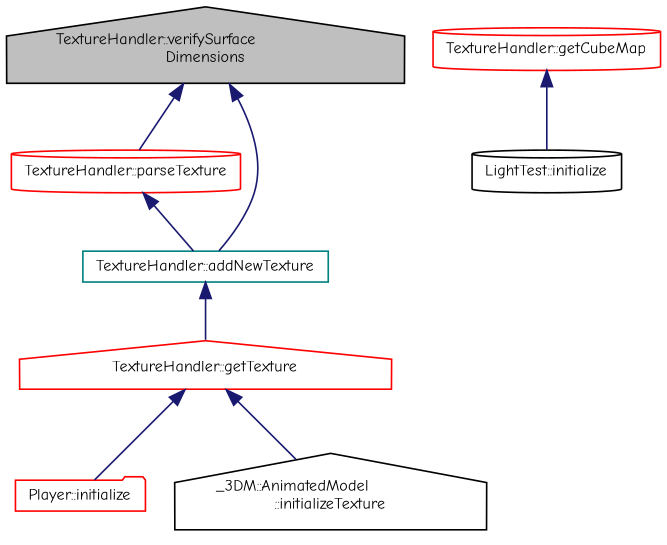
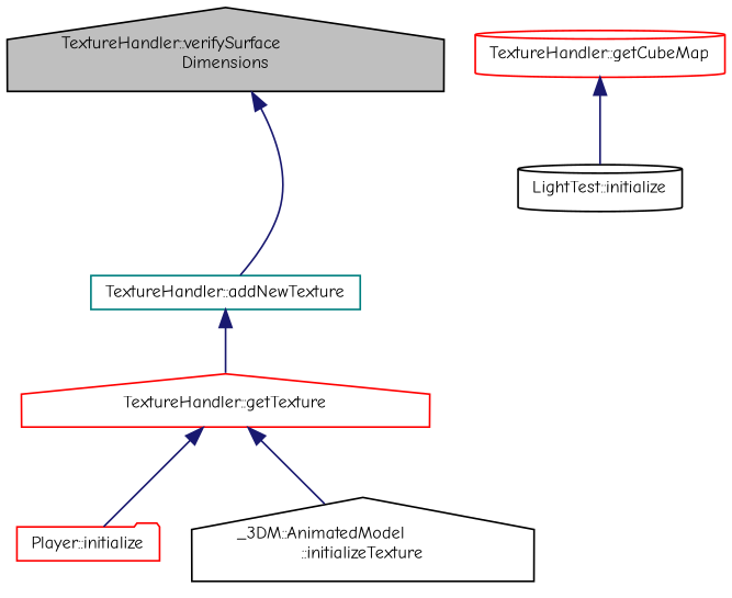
  digraph {
    fontname="Comic Neue"
    rankdir=TB
    node [color=red fillcolor=white fontname="Comic Neue" fontsize=10 shape=house style=filled]
    edge [color=midnightblue dir=back fontname="Comic Neue" fontsize=10 labelfontname=Helvetica labelfontsize=10 style=solid]
    n1 [color=black fillcolor=grey75 fontcolor=black height=0.2 label="TextureHandler::verifySurface\lDimensions" width=0.4]
-   n2 [height=0.2 label="TextureHandler::parseTexture" shape=cylinder width=0.4]
    n3 [color=teal height=0.2 label="TextureHandler::addNewTexture" shape=box width=0.4]
    n4 [height=0.2 label="TextureHandler::getCubeMap" shape=cylinder width=0.4]
    n5 [color=black height=0.2 label="LightTest::initialize" shape=cylinder width=0.4]
    n6 [height=0.2 label="TextureHandler::getTexture" width=0.4]
    n7 [height=0.2 label="Player::initialize" shape=folder width=0.4]
    n8 [color=black height=0.2 label="_3DM::AnimatedModel\l::initializeTexture" width=0.4]
-   n1 -> n2
    n1 -> n3
-   n2 -> n3
    n3 -> n6
    n4 -> n5
    n6 -> n7
    n6 -> n8
  }
